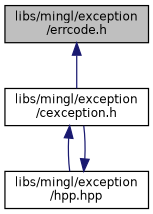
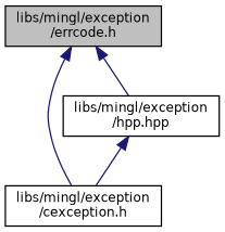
  digraph {
    node [color=black fillcolor=white fontname=Helvetica fontsize=10 shape=record style=filled]
    edge [color=midnightblue dir=back fontname=Helvetica fontsize=10 labelfontname=Helvetica labelfontsize=10 style=solid]
    n1 [fillcolor=grey75 fontcolor=black height=0.2 label="libs/mingl/exception\l/errcode.h" width=0.4]
    n2 [height=0.2 label="libs/mingl/exception\l/cexception.h" width=0.4]
    n3 [height=0.2 label="libs/mingl/exception\l/hpp.hpp" width=0.4]
    n1 -> n2
-   n2 -> n3
+   n1 -> n3
    n3 -> n2
  }
